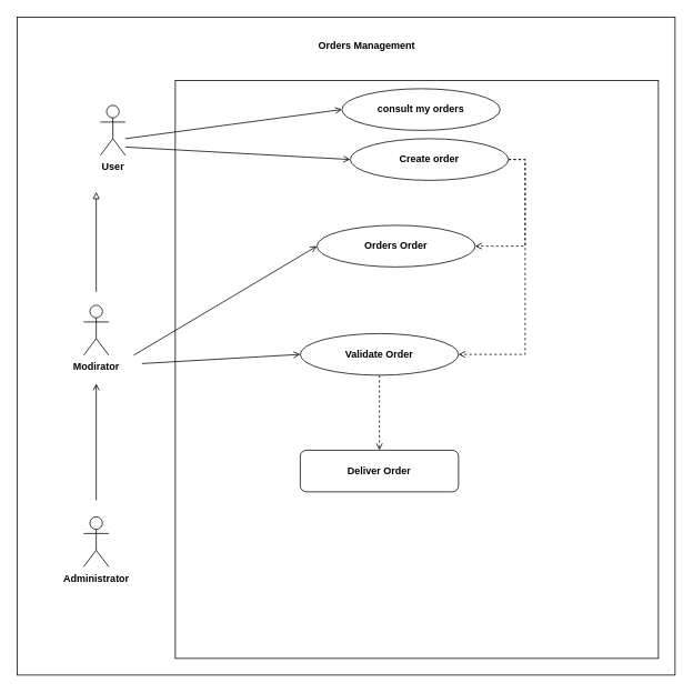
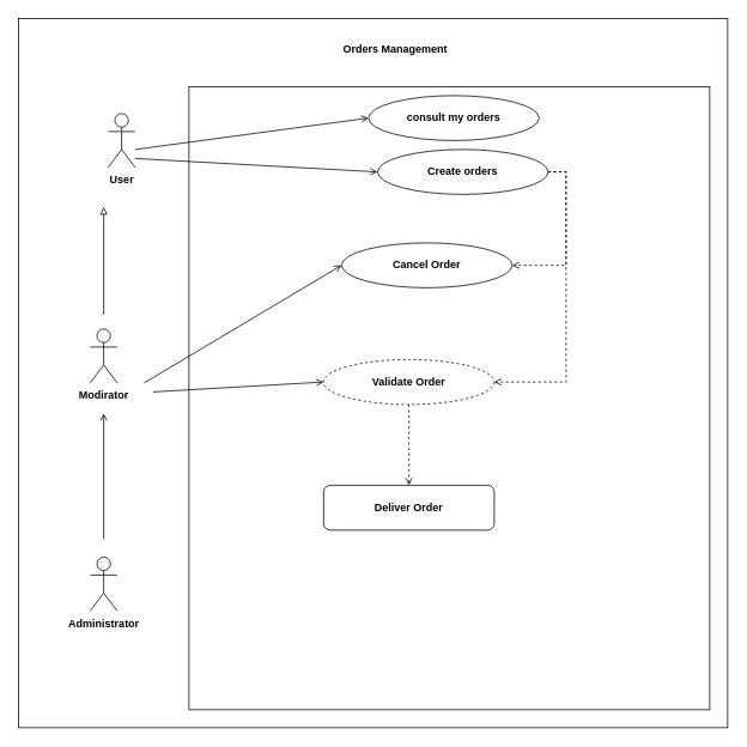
  <mxCell id="0" />
  <mxCell id="1" parent="0" />
  <mxCell id="2" value="" style="whiteSpace=wrap;html=1;aspect=fixed;fontStyle=1" vertex="1" parent="1"><mxGeometry x="20" y="20" width="790" height="790" as="geometry" /></mxCell>
  <mxCell id="3" style="edgeStyle=orthogonalEdgeStyle;rounded=0;orthogonalLoop=1;jettySize=auto;html=1;endArrow=block;endFill=0;" edge="1" parent="1"><mxGeometry relative="1" as="geometry"><mxPoint x="115" y="350" as="sourcePoint" /><mxPoint x="115" y="230" as="targetPoint" /></mxGeometry></mxCell>
  <mxCell id="4" value="Modirator" style="shape=umlActor;verticalLabelPosition=bottom;verticalAlign=top;html=1;fontStyle=1" vertex="1" parent="1"><mxGeometry x="100" y="366" width="30" height="60" as="geometry" /></mxCell>
  <mxCell id="5" value="User" style="shape=umlActor;verticalLabelPosition=bottom;verticalAlign=top;html=1;fontStyle=1" vertex="1" parent="1"><mxGeometry x="120" y="126" width="30" height="60" as="geometry" /></mxCell>
  <mxCell id="6" style="edgeStyle=orthogonalEdgeStyle;rounded=0;orthogonalLoop=1;jettySize=auto;html=1;endArrow=open;endFill=0;" edge="1" parent="1"><mxGeometry relative="1" as="geometry"><mxPoint x="115" y="600" as="sourcePoint" /><mxPoint x="115" y="460" as="targetPoint" /></mxGeometry></mxCell>
  <mxCell id="7" value="Administrator" style="shape=umlActor;verticalLabelPosition=bottom;verticalAlign=top;html=1;fontStyle=1" vertex="1" parent="1"><mxGeometry x="100" y="620" width="30" height="60" as="geometry" /></mxCell>
  <mxCell id="8" value="" style="rounded=0;whiteSpace=wrap;html=1;" vertex="1" parent="1"><mxGeometry x="210" y="96" width="580" height="694" as="geometry" /></mxCell>
  <mxCell id="9" value="consult my orders" style="ellipse;whiteSpace=wrap;html=1;fontStyle=1" vertex="1" parent="1"><mxGeometry x="410" y="106" width="190" height="50" as="geometry" /></mxCell>
  <mxCell id="10" style="edgeStyle=orthogonalEdgeStyle;rounded=0;orthogonalLoop=1;jettySize=auto;html=1;entryX=1;entryY=0.5;entryDx=0;entryDy=0;endArrow=open;endFill=0;dashed=1;" edge="1" parent="1" source="11" target="13"><mxGeometry relative="1" as="geometry"><Array as="points"><mxPoint x="630" y="191" /><mxPoint x="630" y="425" /></Array></mxGeometry></mxCell>
- <mxCell id="11" value="Create order" style="ellipse;whiteSpace=wrap;html=1;fontStyle=1" vertex="1" parent="1"><mxGeometry x="420" y="166" width="190" height="50" as="geometry" /></mxCell>
+ <mxCell id="11" value="Create orders" style="ellipse;whiteSpace=wrap;html=1;fontStyle=1" vertex="1" parent="1"><mxGeometry x="420" y="166" width="190" height="50" as="geometry" /></mxCell>
  <mxCell id="12" style="edgeStyle=orthogonalEdgeStyle;rounded=0;orthogonalLoop=1;jettySize=auto;html=1;entryX=0.5;entryY=0;entryDx=0;entryDy=0;endArrow=open;endFill=0;dashed=1;" edge="1" parent="1" source="13" target="21"><mxGeometry relative="1" as="geometry" /></mxCell>
- <mxCell id="13" value="Validate Order" style="ellipse;whiteSpace=wrap;html=1;fontStyle=1" vertex="1" parent="1"><mxGeometry x="360" y="400" width="190" height="50" as="geometry" /></mxCell>
+ <mxCell id="13" value="Validate Order" style="ellipse;whiteSpace=wrap;html=1;fontStyle=1;dashed=1;" vertex="1" parent="1"><mxGeometry x="360" y="400" width="190" height="50" as="geometry" /></mxCell>
  <mxCell id="14" style="edgeStyle=orthogonalEdgeStyle;rounded=0;orthogonalLoop=1;jettySize=auto;html=1;entryX=1;entryY=0.5;entryDx=0;entryDy=0;exitX=1;exitY=0.5;exitDx=0;exitDy=0;endArrow=open;endFill=0;dashed=1;" edge="1" parent="1" source="11" target="15"><mxGeometry relative="1" as="geometry" /></mxCell>
- <mxCell id="15" value="Orders Order" style="ellipse;whiteSpace=wrap;html=1;fontStyle=1" vertex="1" parent="1"><mxGeometry x="380" y="270" width="190" height="50" as="geometry" /></mxCell>
+ <mxCell id="15" value="Cancel Order" style="ellipse;whiteSpace=wrap;html=1;fontStyle=1" vertex="1" parent="1"><mxGeometry x="380" y="270" width="190" height="50" as="geometry" /></mxCell>
  <mxCell id="16" value="" style="endArrow=open;html=1;rounded=0;endFill=0;entryX=0;entryY=0.5;entryDx=0;entryDy=0;" edge="1" parent="1" target="15"><mxGeometry width="50" height="50" relative="1" as="geometry"><mxPoint x="160" y="426" as="sourcePoint" /><mxPoint x="430" y="430" as="targetPoint" /></mxGeometry></mxCell>
  <mxCell id="17" value="" style="endArrow=open;html=1;rounded=0;endFill=0;entryX=0;entryY=0.5;entryDx=0;entryDy=0;" edge="1" parent="1" target="13"><mxGeometry width="50" height="50" relative="1" as="geometry"><mxPoint x="170" y="436" as="sourcePoint" /><mxPoint x="440" y="440" as="targetPoint" /></mxGeometry></mxCell>
  <mxCell id="18" value="" style="endArrow=open;html=1;rounded=0;entryX=0;entryY=0.5;entryDx=0;entryDy=0;endFill=0;" edge="1" parent="1" target="11"><mxGeometry width="50" height="50" relative="1" as="geometry"><mxPoint x="150" y="176" as="sourcePoint" /><mxPoint x="440" y="271" as="targetPoint" /></mxGeometry></mxCell>
  <mxCell id="19" value="" style="endArrow=open;html=1;rounded=0;entryX=0;entryY=0.5;entryDx=0;entryDy=0;endFill=0;" edge="1" parent="1" target="9"><mxGeometry width="50" height="50" relative="1" as="geometry"><mxPoint x="150" y="166" as="sourcePoint" /><mxPoint x="430" y="201" as="targetPoint" /></mxGeometry></mxCell>
  <mxCell id="20" value="Orders Management" style="text;html=1;strokeColor=none;fillColor=none;align=center;verticalAlign=middle;whiteSpace=wrap;rounded=0;fontStyle=1" vertex="1" parent="1"><mxGeometry x="350" y="40" width="180" height="30" as="geometry" /></mxCell>
  <mxCell id="21" value="Deliver Order" style="whiteSpace=wrap;html=1;fontStyle=1;rounded=1;" vertex="1" parent="1"><mxGeometry x="360" y="540" width="190" height="50" as="geometry" /></mxCell>
